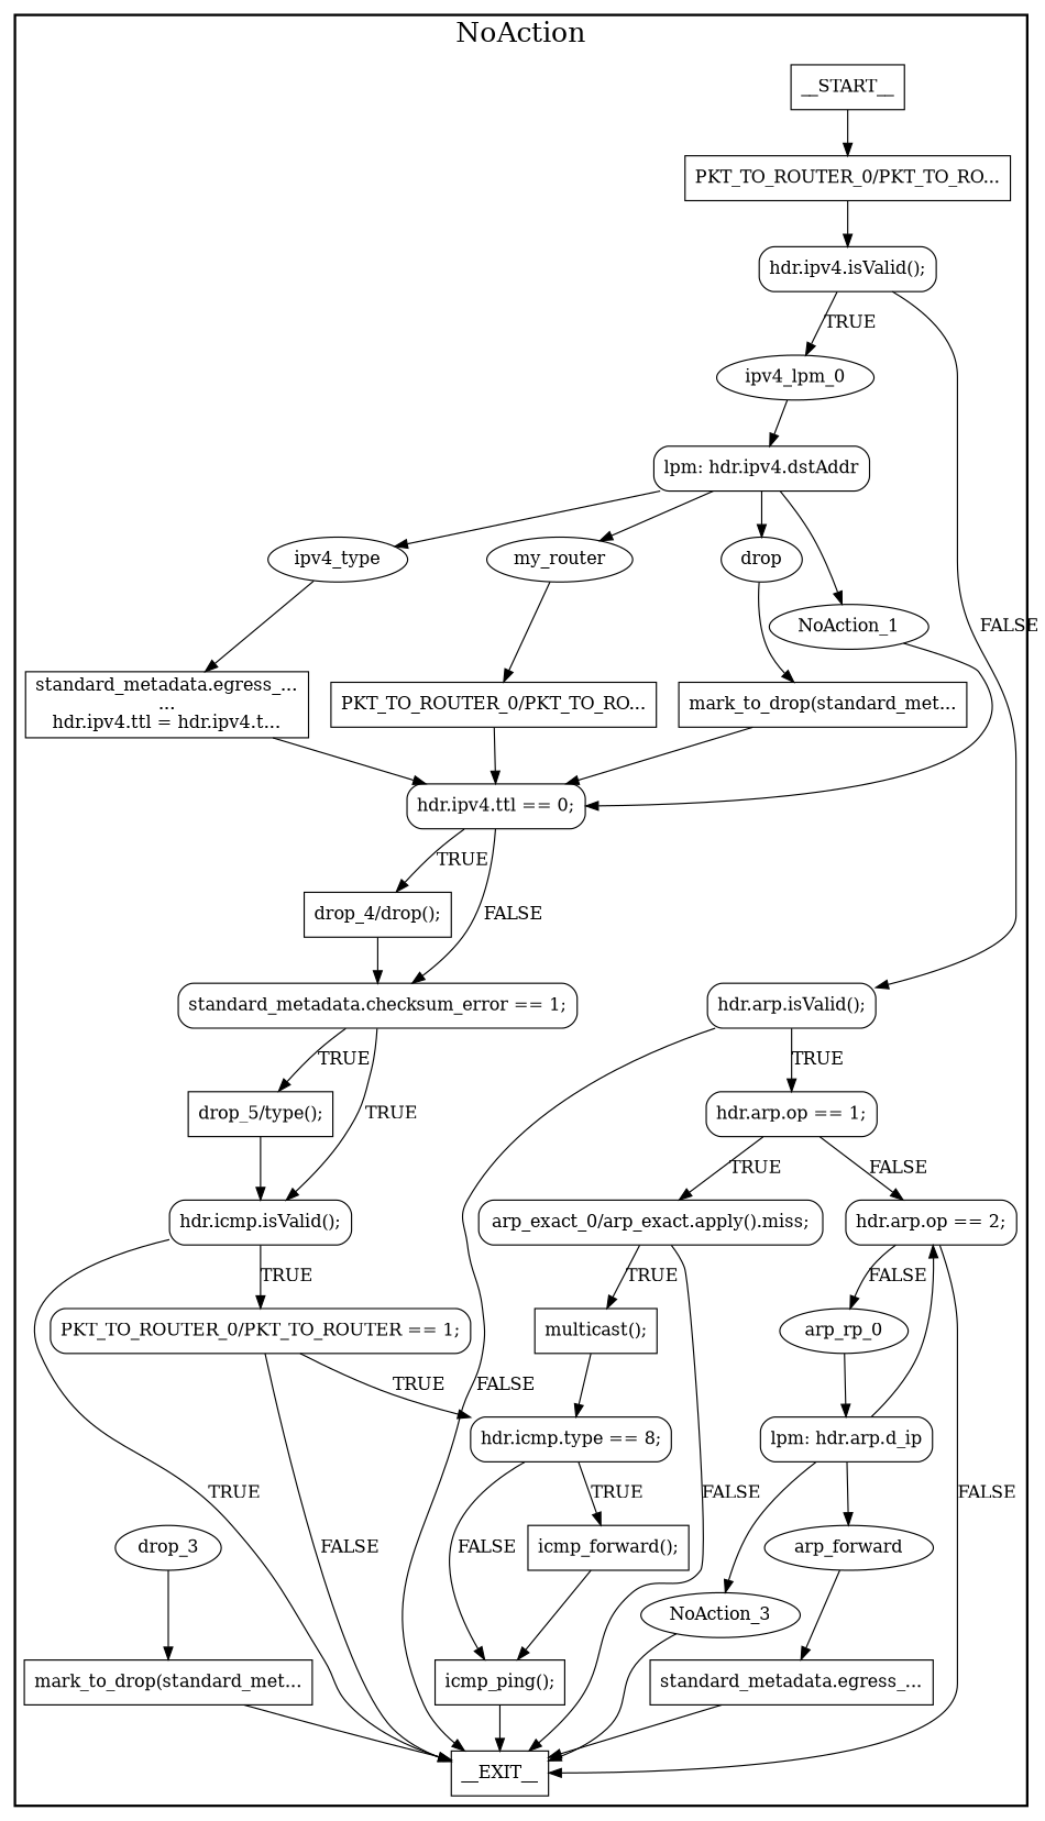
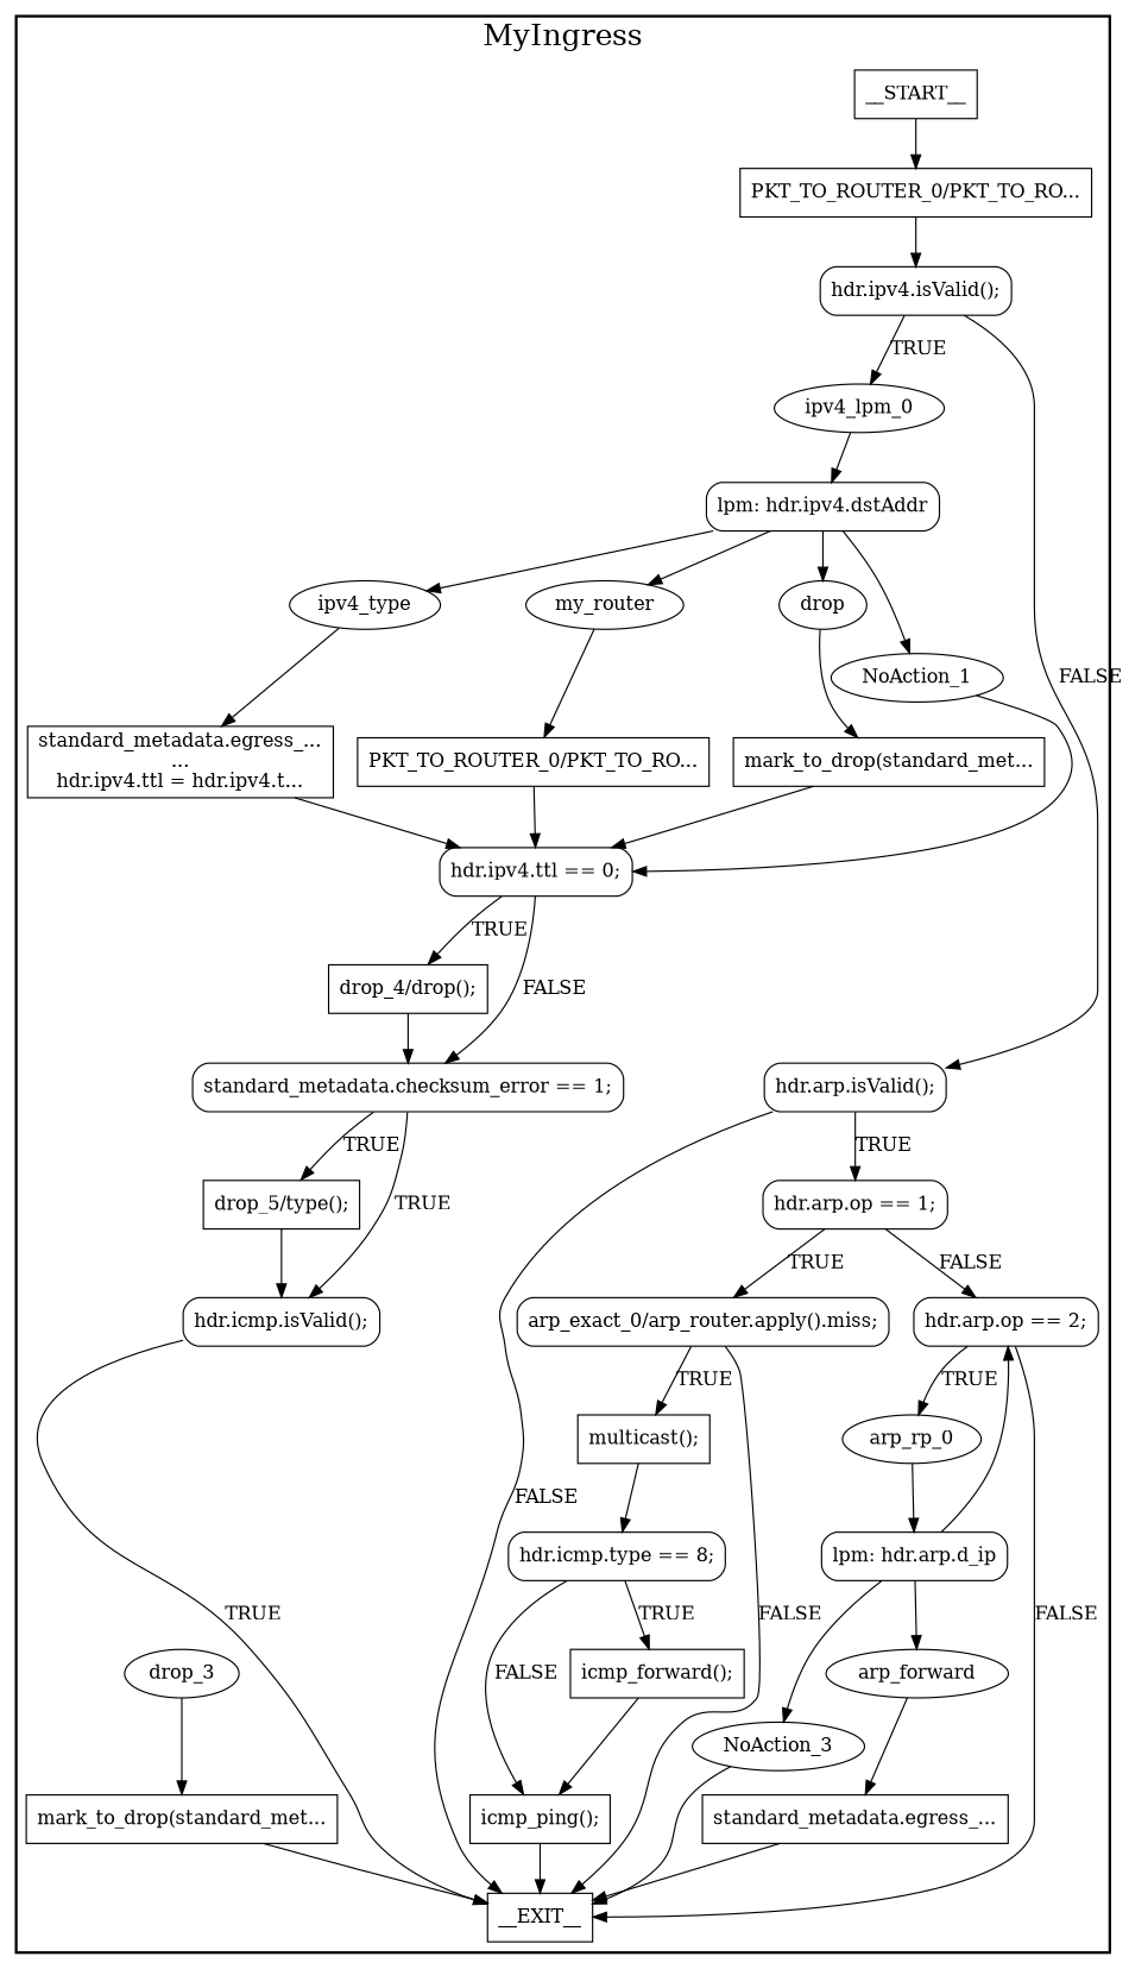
  digraph {
    node [shape=rectangle style=solid]
    n1 [label=__START__]
    n2 [label="PKT_TO_ROUTER_0/PKT_TO_RO..."]
    n3 [label=__EXIT__]
    n4 [label="hdr.ipv4.isValid();" style=rounded]
    n5 [label=ipv4_lpm_0 shape=ellipse]
    n6 [label="hdr.arp.isValid();" style=rounded]
    n7 [label="lpm: hdr.ipv4.dstAddr\n" style=rounded]
    n8 [label=ipv4_type shape=ellipse]
    n9 [label=my_router shape=ellipse]
    n10 [label=drop shape=ellipse]
    n11 [label=NoAction_1 shape=ellipse]
    n12 [label="standard_metadata.egress_...\n...\nhdr.ipv4.ttl = hdr.ipv4.t..."]
    n13 [label="hdr.ipv4.ttl == 0;" style=rounded]
    n14 [label="PKT_TO_ROUTER_0/PKT_TO_RO..."]
    n15 [label="mark_to_drop(standard_met..."]
    n16 [label="drop_4/drop();"]
    n17 [label="standard_metadata.checksum_error == 1;" style=rounded]
    n18 [label="drop_5/type();"]
    n19 [label="hdr.icmp.isValid();" style=rounded]
-   n20 [label="PKT_TO_ROUTER_0/PKT_TO_ROUTER == 1;" style=rounded]
    n21 [label="hdr.icmp.type == 8;" style=rounded]
    n22 [label="icmp_forward();"]
    n23 [label="icmp_ping();"]
    n24 [label="hdr.arp.op == 1;" style=rounded]
-   n25 [label="arp_exact_0/arp_exact.apply().miss;" style=rounded]
+   n25 [label="arp_exact_0/arp_router.apply().miss;" style=rounded]
    n26 [label="hdr.arp.op == 2;" style=rounded]
    n27 [label="multicast();"]
    n28 [label=arp_rp_0 shape=ellipse]
    n29 [label="lpm: hdr.arp.d_ip\n" style=rounded]
    n30 [label=arp_forward shape=ellipse]
    n31 [label=drop_3 shape=ellipse]
    n32 [label=NoAction_3 shape=ellipse]
    n33 [label="standard_metadata.egress_..."]
    n34 [label="mark_to_drop(standard_met..."]
    subgraph cluster_1 {
      fontsize="22pt"
-     label=NoAction
+     label=MyIngress
      style=bold
      n1
      n2
      n3
      n4
      n5
      n6
      n7
      n8
      n9
      n10
      n11
      n12
      n13
      n14
      n15
      n16
      n17
      n18
      n19
-     n20
      n21
      n22
      n23
      n24
      n25
      n26
      n27
      n28
      n29
      n30
      n31
      n32
      n33
      n34
    }
    n1 -> n2
    n2 -> n4
    n4 -> n5 [label=TRUE]
    n4 -> n6 [label=FALSE]
    n5 -> n7
    n6 -> n3 [label=FALSE]
    n6 -> n24 [label=TRUE]
    n7 -> n8
    n7 -> n9
    n7 -> n10
    n7 -> n11
    n8 -> n12
    n9 -> n14
    n10 -> n15
    n11 -> n13
    n12 -> n13
    n13 -> n16 [label=TRUE]
    n13 -> n17 [label=FALSE]
    n14 -> n13
    n15 -> n13
    n16 -> n17
    n17 -> n18 [label=TRUE]
    n17 -> n19 [label=TRUE]
    n18 -> n19
    n19 -> n3 [label=TRUE]
-   n19 -> n20 [label=TRUE]
-   n20 -> n3 [label=FALSE]
-   n20 -> n21 [label=TRUE]
    n21 -> n22 [label=TRUE]
    n21 -> n23 [label=FALSE]
    n22 -> n23
    n23 -> n3
    n24 -> n25 [label=TRUE]
    n24 -> n26 [label=FALSE]
    n25 -> n3 [label=FALSE]
    n25 -> n27 [label=TRUE]
    n26 -> n3 [label=FALSE]
-   n26 -> n28 [label=FALSE]
+   n26 -> n28 [label=TRUE]
    n27 -> n21
    n28 -> n29
    n29 -> n26
    n29 -> n30
    n29 -> n32
    n30 -> n33
    n31 -> n34
    n32 -> n3
    n33 -> n3
    n34 -> n3
  }
